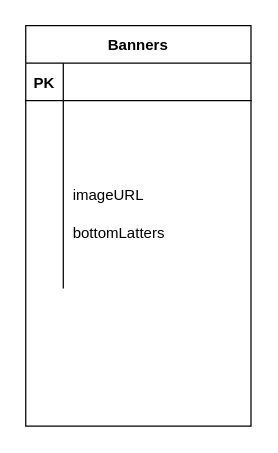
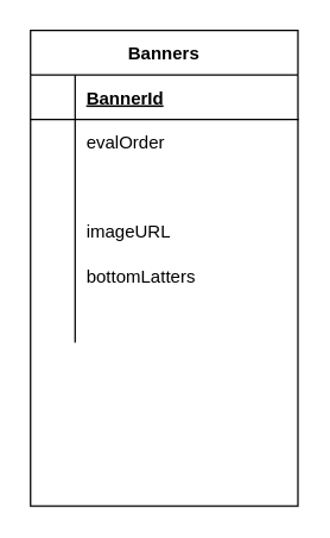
  <mxCell id="0" />
  <mxCell id="1" parent="0" />
  <mxCell id="2" value="Banners" style="shape=table;startSize=30;container=1;collapsible=1;childLayout=tableLayout;fixedRows=1;rowLines=0;fontStyle=1;align=center;resizeLast=1;" vertex="1" parent="1"><mxGeometry x="20" y="20" width="180" height="320" as="geometry" /></mxCell>
  <mxCell id="3" value="" style="shape=partialRectangle;collapsible=0;dropTarget=0;pointerEvents=0;fillColor=none;top=0;left=0;bottom=1;right=0;points=[[0,0.5],[1,0.5]];portConstraint=eastwest;" vertex="1" parent="2"><mxGeometry y="30" width="180" height="30" as="geometry" /></mxCell>
- <mxCell id="4" value="PK" style="shape=partialRectangle;connectable=0;fillColor=none;top=0;left=0;bottom=0;right=0;fontStyle=1;overflow=hidden;" vertex="1" parent="3"><mxGeometry width="30" height="30" as="geometry" /></mxCell>
+ <mxCell id="5" value="BannerId" style="shape=partialRectangle;connectable=0;fillColor=none;top=0;left=0;bottom=0;right=0;align=left;spacingLeft=6;fontStyle=5;overflow=hidden;" vertex="1" parent="3"><mxGeometry x="30" width="150" height="30" as="geometry" /></mxCell>
  <mxCell id="6" value="" style="shape=partialRectangle;collapsible=0;dropTarget=0;pointerEvents=0;fillColor=none;top=0;left=0;bottom=0;right=0;points=[[0,0.5],[1,0.5]];portConstraint=eastwest;" vertex="1" parent="2"><mxGeometry y="60" width="180" height="30" as="geometry" /></mxCell>
  <mxCell id="7" value="" style="shape=partialRectangle;connectable=0;fillColor=none;top=0;left=0;bottom=0;right=0;editable=1;overflow=hidden;" vertex="1" parent="6"><mxGeometry width="30" height="30" as="geometry" /></mxCell>
+ <mxCell id="8" value="evalOrder" style="shape=partialRectangle;connectable=0;fillColor=none;top=0;left=0;bottom=0;right=0;align=left;spacingLeft=6;overflow=hidden;" vertex="1" parent="6"><mxGeometry x="30" width="150" height="30" as="geometry" /></mxCell>
  <mxCell id="9" value="" style="shape=partialRectangle;collapsible=0;dropTarget=0;pointerEvents=0;fillColor=none;top=0;left=0;bottom=0;right=0;points=[[0,0.5],[1,0.5]];portConstraint=eastwest;" vertex="1" parent="2"><mxGeometry y="90" width="180" height="30" as="geometry" /></mxCell>
  <mxCell id="10" value="" style="shape=partialRectangle;connectable=0;fillColor=none;top=0;left=0;bottom=0;right=0;editable=1;overflow=hidden;" vertex="1" parent="9"><mxGeometry width="30" height="30" as="geometry" /></mxCell>
  <mxCell id="11" value="" style="shape=partialRectangle;collapsible=0;dropTarget=0;pointerEvents=0;fillColor=none;top=0;left=0;bottom=0;right=0;points=[[0,0.5],[1,0.5]];portConstraint=eastwest;" vertex="1" parent="2"><mxGeometry y="120" width="180" height="30" as="geometry" /></mxCell>
  <mxCell id="12" value="" style="shape=partialRectangle;connectable=0;fillColor=none;top=0;left=0;bottom=0;right=0;editable=1;overflow=hidden;" vertex="1" parent="11"><mxGeometry width="30" height="30" as="geometry" /></mxCell>
  <mxCell id="13" value="imageURL" style="shape=partialRectangle;connectable=0;fillColor=none;top=0;left=0;bottom=0;right=0;align=left;spacingLeft=6;overflow=hidden;" vertex="1" parent="11"><mxGeometry x="30" width="150" height="30" as="geometry" /></mxCell>
  <mxCell id="14" value="" style="shape=partialRectangle;collapsible=0;dropTarget=0;pointerEvents=0;fillColor=none;top=0;left=0;bottom=0;right=0;points=[[0,0.5],[1,0.5]];portConstraint=eastwest;" vertex="1" parent="2"><mxGeometry y="150" width="180" height="30" as="geometry" /></mxCell>
  <mxCell id="15" value="" style="shape=partialRectangle;connectable=0;fillColor=none;top=0;left=0;bottom=0;right=0;editable=1;overflow=hidden;" vertex="1" parent="14"><mxGeometry width="30" height="30" as="geometry" /></mxCell>
  <mxCell id="16" value="bottomLatters" style="shape=partialRectangle;connectable=0;fillColor=none;top=0;left=0;bottom=0;right=0;align=left;spacingLeft=6;overflow=hidden;" vertex="1" parent="14"><mxGeometry x="30" width="150" height="30" as="geometry" /></mxCell>
  <mxCell id="17" value="" style="shape=partialRectangle;collapsible=0;dropTarget=0;pointerEvents=0;fillColor=none;top=0;left=0;bottom=0;right=0;points=[[0,0.5],[1,0.5]];portConstraint=eastwest;" vertex="1" parent="2"><mxGeometry y="180" width="180" height="30" as="geometry" /></mxCell>
  <mxCell id="18" value="" style="shape=partialRectangle;connectable=0;fillColor=none;top=0;left=0;bottom=0;right=0;editable=1;overflow=hidden;" vertex="1" parent="17"><mxGeometry width="30" height="30" as="geometry" /></mxCell>
  <mxCell id="19" value="" style="shape=partialRectangle;connectable=0;fillColor=none;top=0;left=0;bottom=0;right=0;align=left;spacingLeft=6;overflow=hidden;" vertex="1" parent="17"><mxGeometry x="30" width="150" height="30" as="geometry" /></mxCell>
